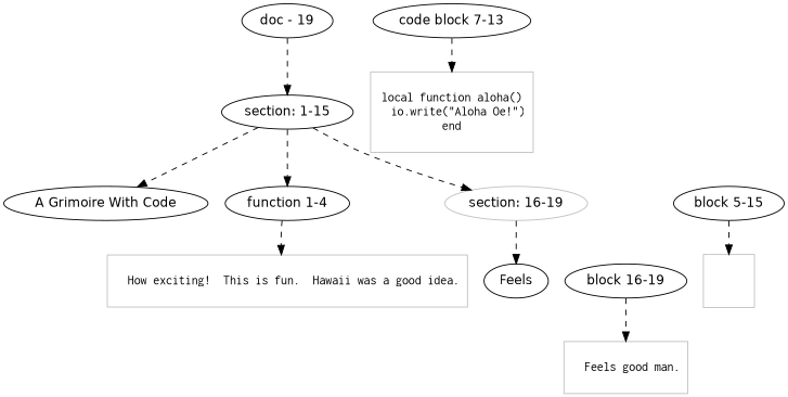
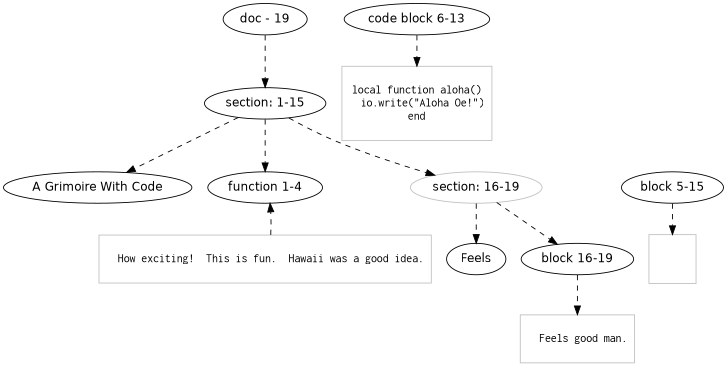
  digraph {
    node [fontname=Helvetica]
    edge [style=dashed]
    n1 [label="section: 1-15"]
    n2 [label="A Grimoire With Code"]
    n3 [label="function 1-4"]
    n4 [label="block 5-15"]
    n5 [color=Gray label="section: 16-19"]
-   n6 [label="code block 7-13"]
+   n6 [label="code block 6-13"]
    n7 [label=Feels]
    n8 [label="block 16-19"]
    n9 [color=Gray fontname=Inconsolata label="\n  How exciting!  This is fun.  Hawaii was a good idea.\n\n" shape=rectangle]
    n10 [color=Gray fontname=Inconsolata label="\n\n\n" shape=rectangle]
    n11 [color=Gray fontname=Inconsolata label="\nlocal function aloha()\n  io.write(\"Aloha Oe!\")\nend\n\n" shape=rectangle]
    n12 [color=Gray fontname=Inconsolata label="\n  Feels good man.\n\n" shape=rectangle]
    n13 [label="doc - 19"]
    subgraph sub_1 {
      rank=same
      n1
    }
    subgraph sub_2 {
      rank=same
      n2
      n3
      n4
      n5
    }
    subgraph sub_3 {
      rank=same
      n6
    }
    subgraph sub_4 {
      rank=same
      n7
      n8
    }
    n1 -> n2
    n1 -> n3
    n1 -> n5
-   n3 -> n9
+   n9 -> n3
    n4 -> n10
    n5 -> n7
+   n5 -> n8
    n6 -> n11
    n8 -> n12
    n13 -> n1
  }
